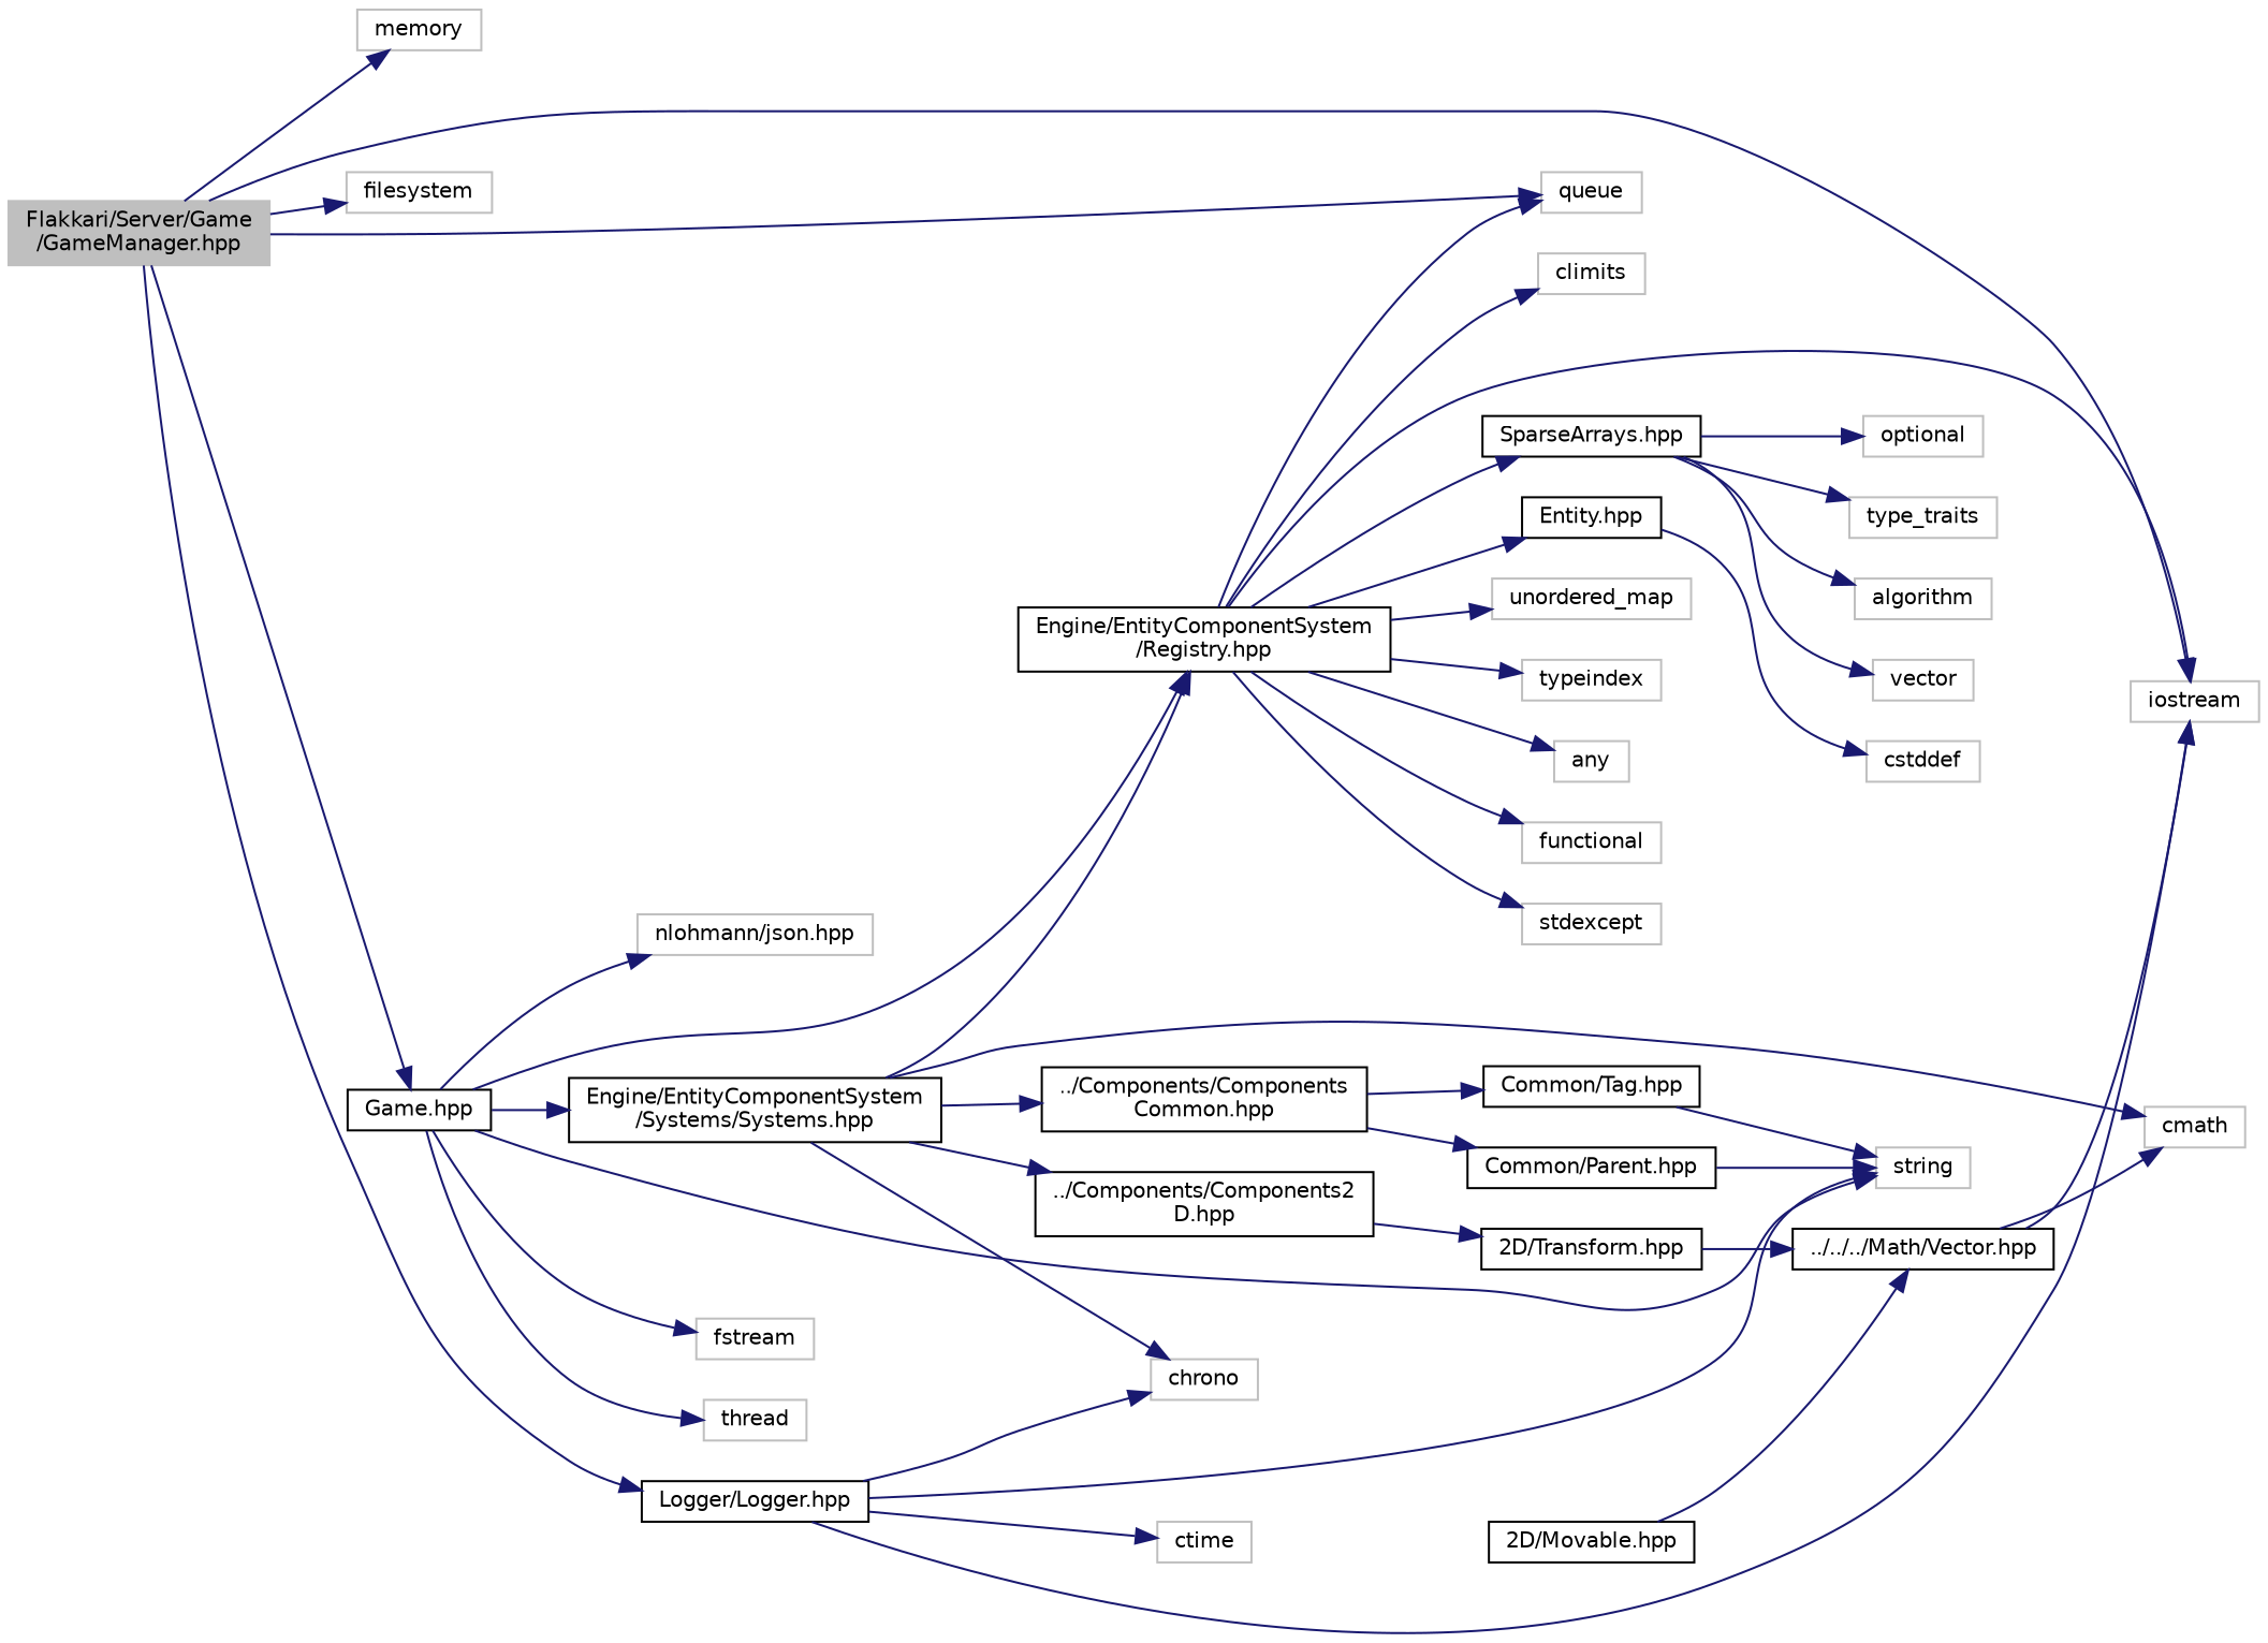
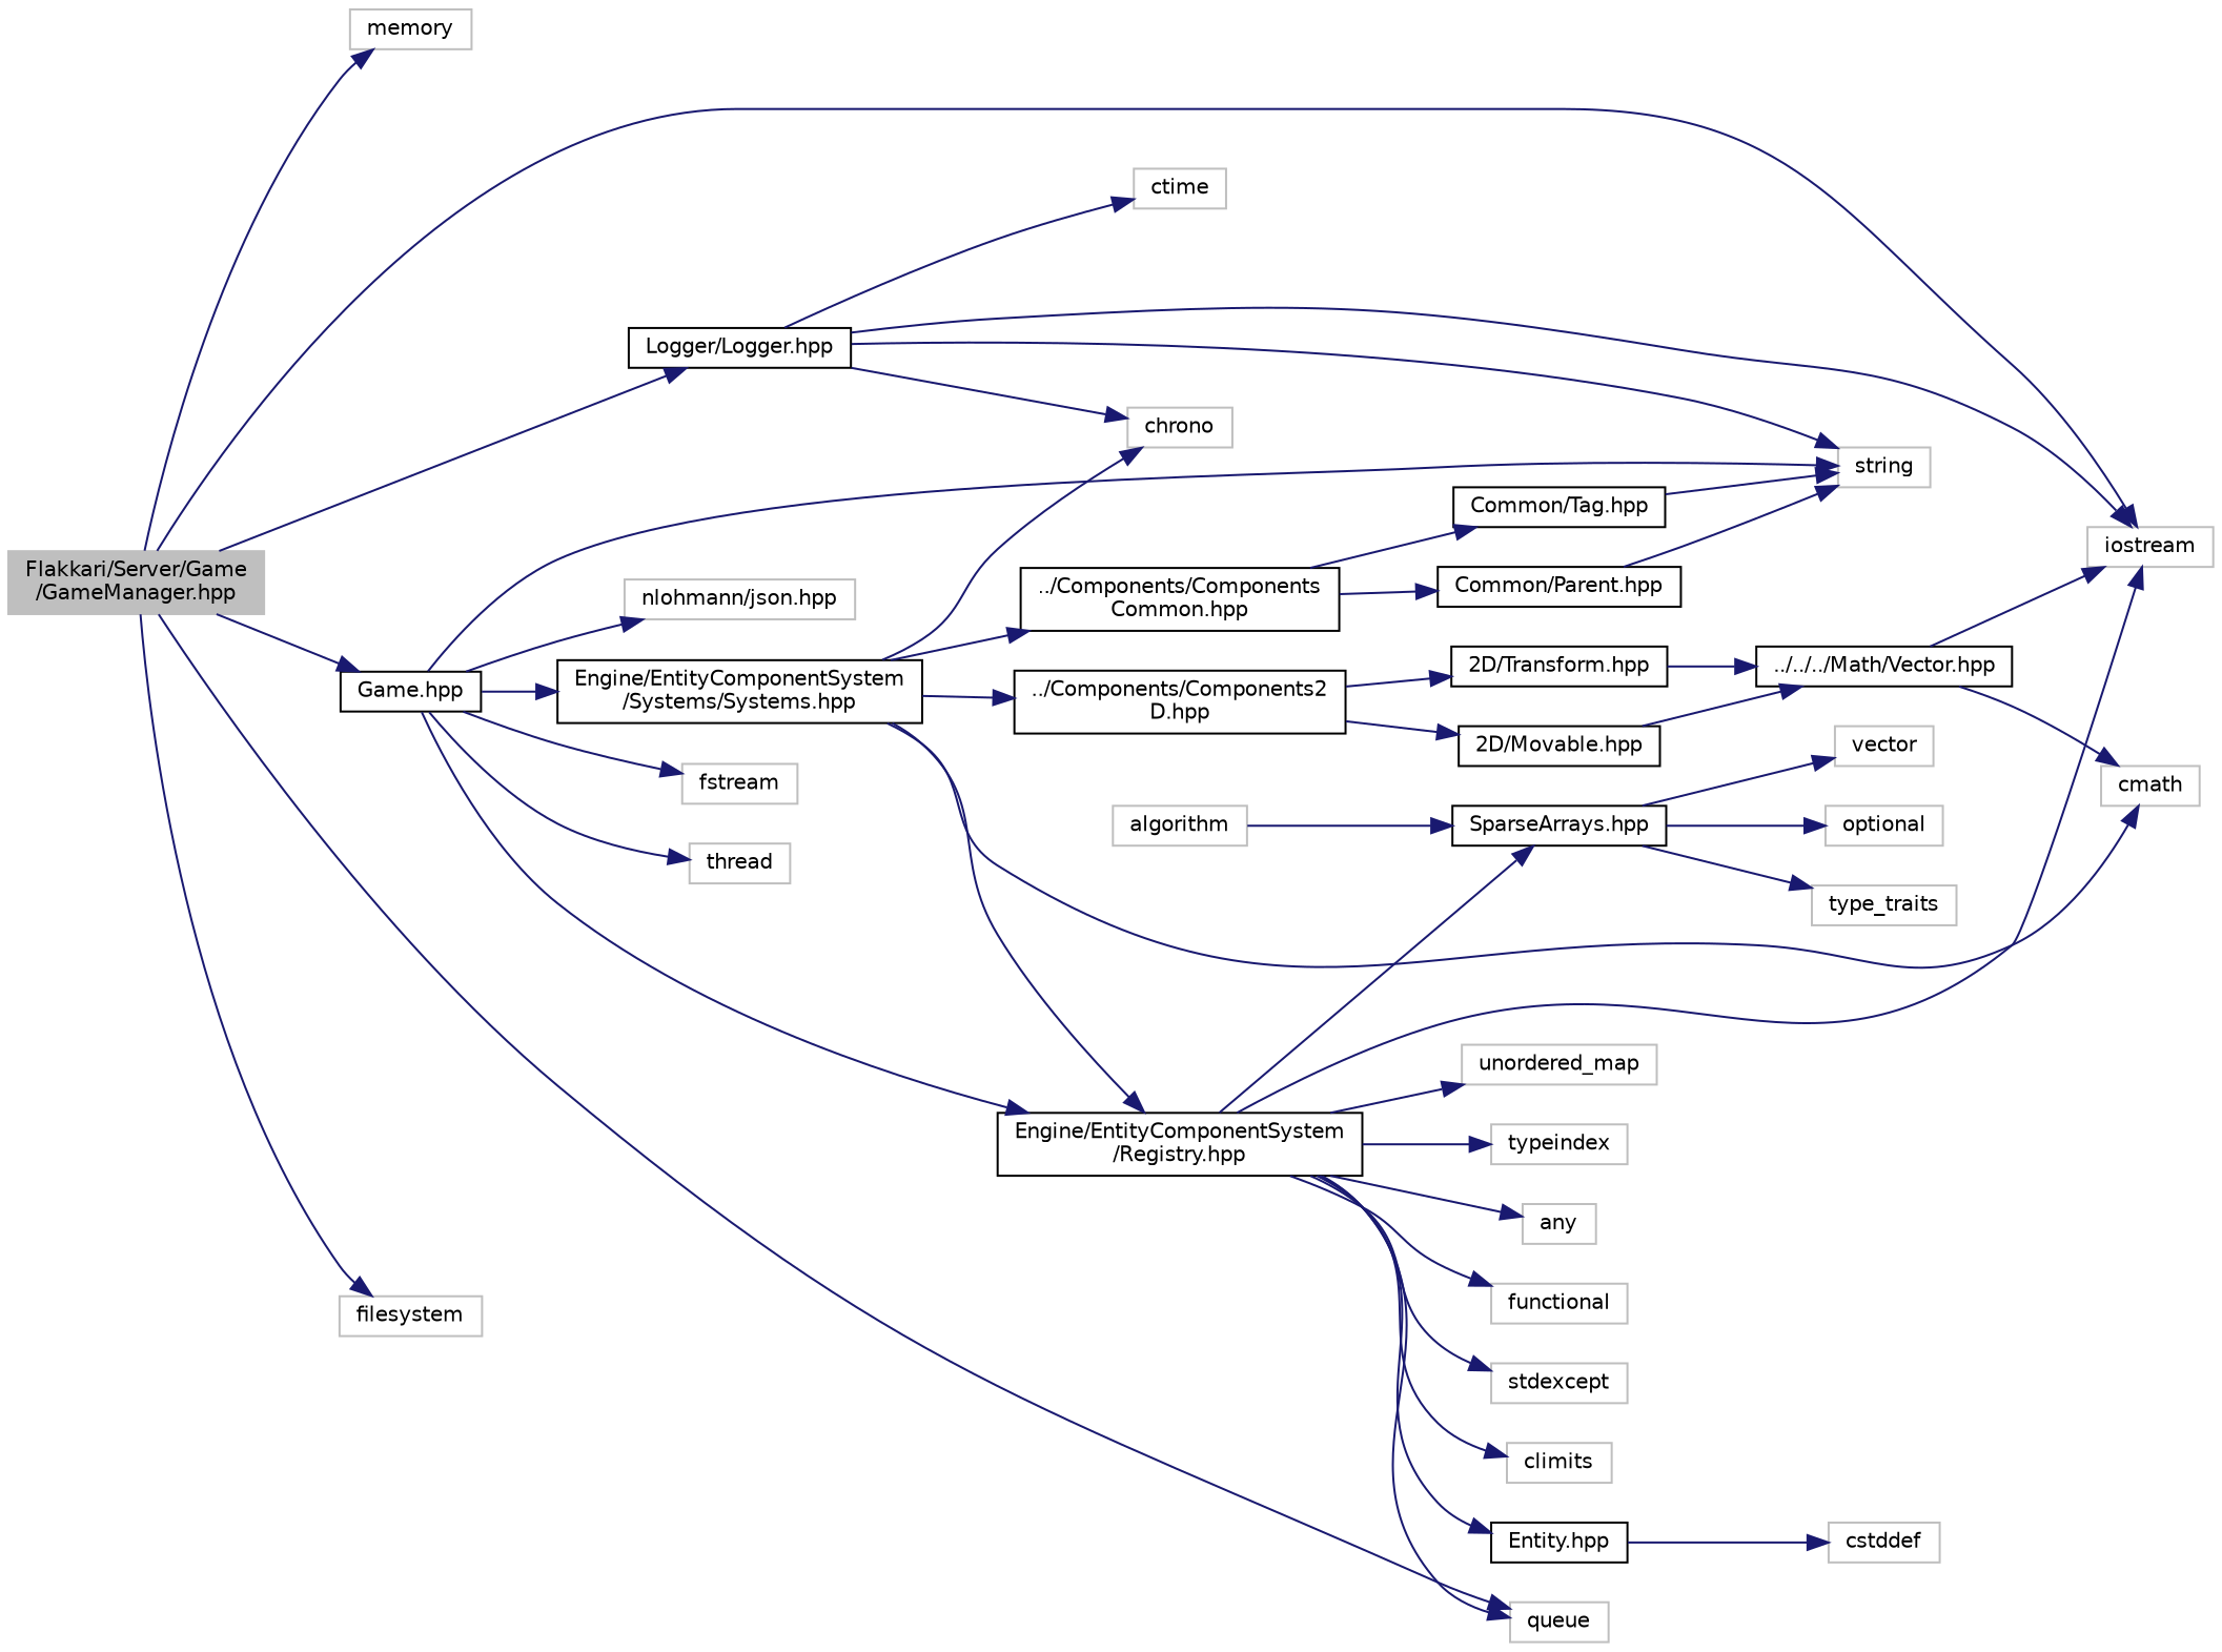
  digraph {
    rankdir=LR
    node [color=grey75 fillcolor=white fontname=Helvetica fontsize=10 shape=record style=filled]
    edge [color=midnightblue fontname=Helvetica fontsize=10 labelfontname=Helvetica labelfontsize=10 style=solid]
    n1 [fillcolor=grey75 fontcolor=black height=0.2 label="Flakkari/Server/Game\l/GameManager.hpp" width=0.4]
    n2 [height=0.2 label=memory width=0.4]
    n3 [height=0.2 label=iostream width=0.4]
    n4 [height=0.2 label=filesystem width=0.4]
    n5 [height=0.2 label=queue width=0.4]
    n6 [color=black height=0.2 label="Game.hpp" width=0.4]
    n7 [color=black height=0.2 label="Logger/Logger.hpp" width=0.4]
    n8 [height=0.2 label=string width=0.4]
    n9 [height=0.2 label=fstream width=0.4]
    n10 [height=0.2 label=thread width=0.4]
    n11 [height=0.2 label="nlohmann/json.hpp" width=0.4]
    n12 [color=black height=0.2 label="Engine/EntityComponentSystem\l/Registry.hpp" width=0.4]
    n13 [color=black height=0.2 label="Engine/EntityComponentSystem\l/Systems/Systems.hpp" width=0.4]
    n14 [height=0.2 label=chrono width=0.4]
    n15 [height=0.2 label=ctime width=0.4]
    n16 [color=black height=0.2 label="SparseArrays.hpp" width=0.4]
    n17 [color=black height=0.2 label="Entity.hpp" width=0.4]
    n18 [height=0.2 label=unordered_map width=0.4]
    n19 [height=0.2 label=typeindex width=0.4]
    n20 [height=0.2 label=any width=0.4]
    n21 [height=0.2 label=functional width=0.4]
    n22 [height=0.2 label=stdexcept width=0.4]
    n23 [height=0.2 label=climits width=0.4]
    n24 [color=black height=0.2 label="../Components/Components2\lD.hpp" width=0.4]
    n25 [height=0.2 label=cmath width=0.4]
    n26 [color=black height=0.2 label="../Components/Components\lCommon.hpp" width=0.4]
    n27 [height=0.2 label=vector width=0.4]
    n28 [height=0.2 label=optional width=0.4]
    n29 [height=0.2 label=type_traits width=0.4]
    n30 [height=0.2 label=algorithm width=0.4]
    n31 [height=0.2 label=cstddef width=0.4]
    n32 [color=black height=0.2 label="2D/Movable.hpp" width=0.4]
    n33 [color=black height=0.2 label="2D/Transform.hpp" width=0.4]
    n34 [color=black height=0.2 label="Common/Parent.hpp" width=0.4]
    n35 [color=black height=0.2 label="Common/Tag.hpp" width=0.4]
    n36 [color=black height=0.2 label="../../../Math/Vector.hpp" width=0.4]
    n1 -> n2
    n1 -> n3
    n1 -> n4
    n1 -> n5
    n1 -> n6
    n1 -> n7
    n6 -> n8
    n6 -> n9
    n6 -> n10
    n6 -> n11
    n6 -> n12
    n6 -> n13
    n7 -> n3
    n7 -> n8
    n7 -> n14
    n7 -> n15
    n12 -> n3
    n12 -> n5
    n12 -> n16
    n12 -> n17
    n12 -> n18
    n12 -> n19
    n12 -> n20
    n12 -> n21
    n12 -> n22
    n12 -> n23
    n13 -> n12
    n13 -> n14
    n13 -> n24
    n13 -> n25
    n13 -> n26
    n16 -> n27
    n16 -> n28
    n16 -> n29
-   n16 -> n30
+   n30 -> n16
    n17 -> n31
+   n24 -> n32
    n24 -> n33
    n26 -> n34
    n26 -> n35
    n32 -> n36
    n33 -> n36
    n34 -> n8
    n35 -> n8
    n36 -> n3
    n36 -> n25
  }
